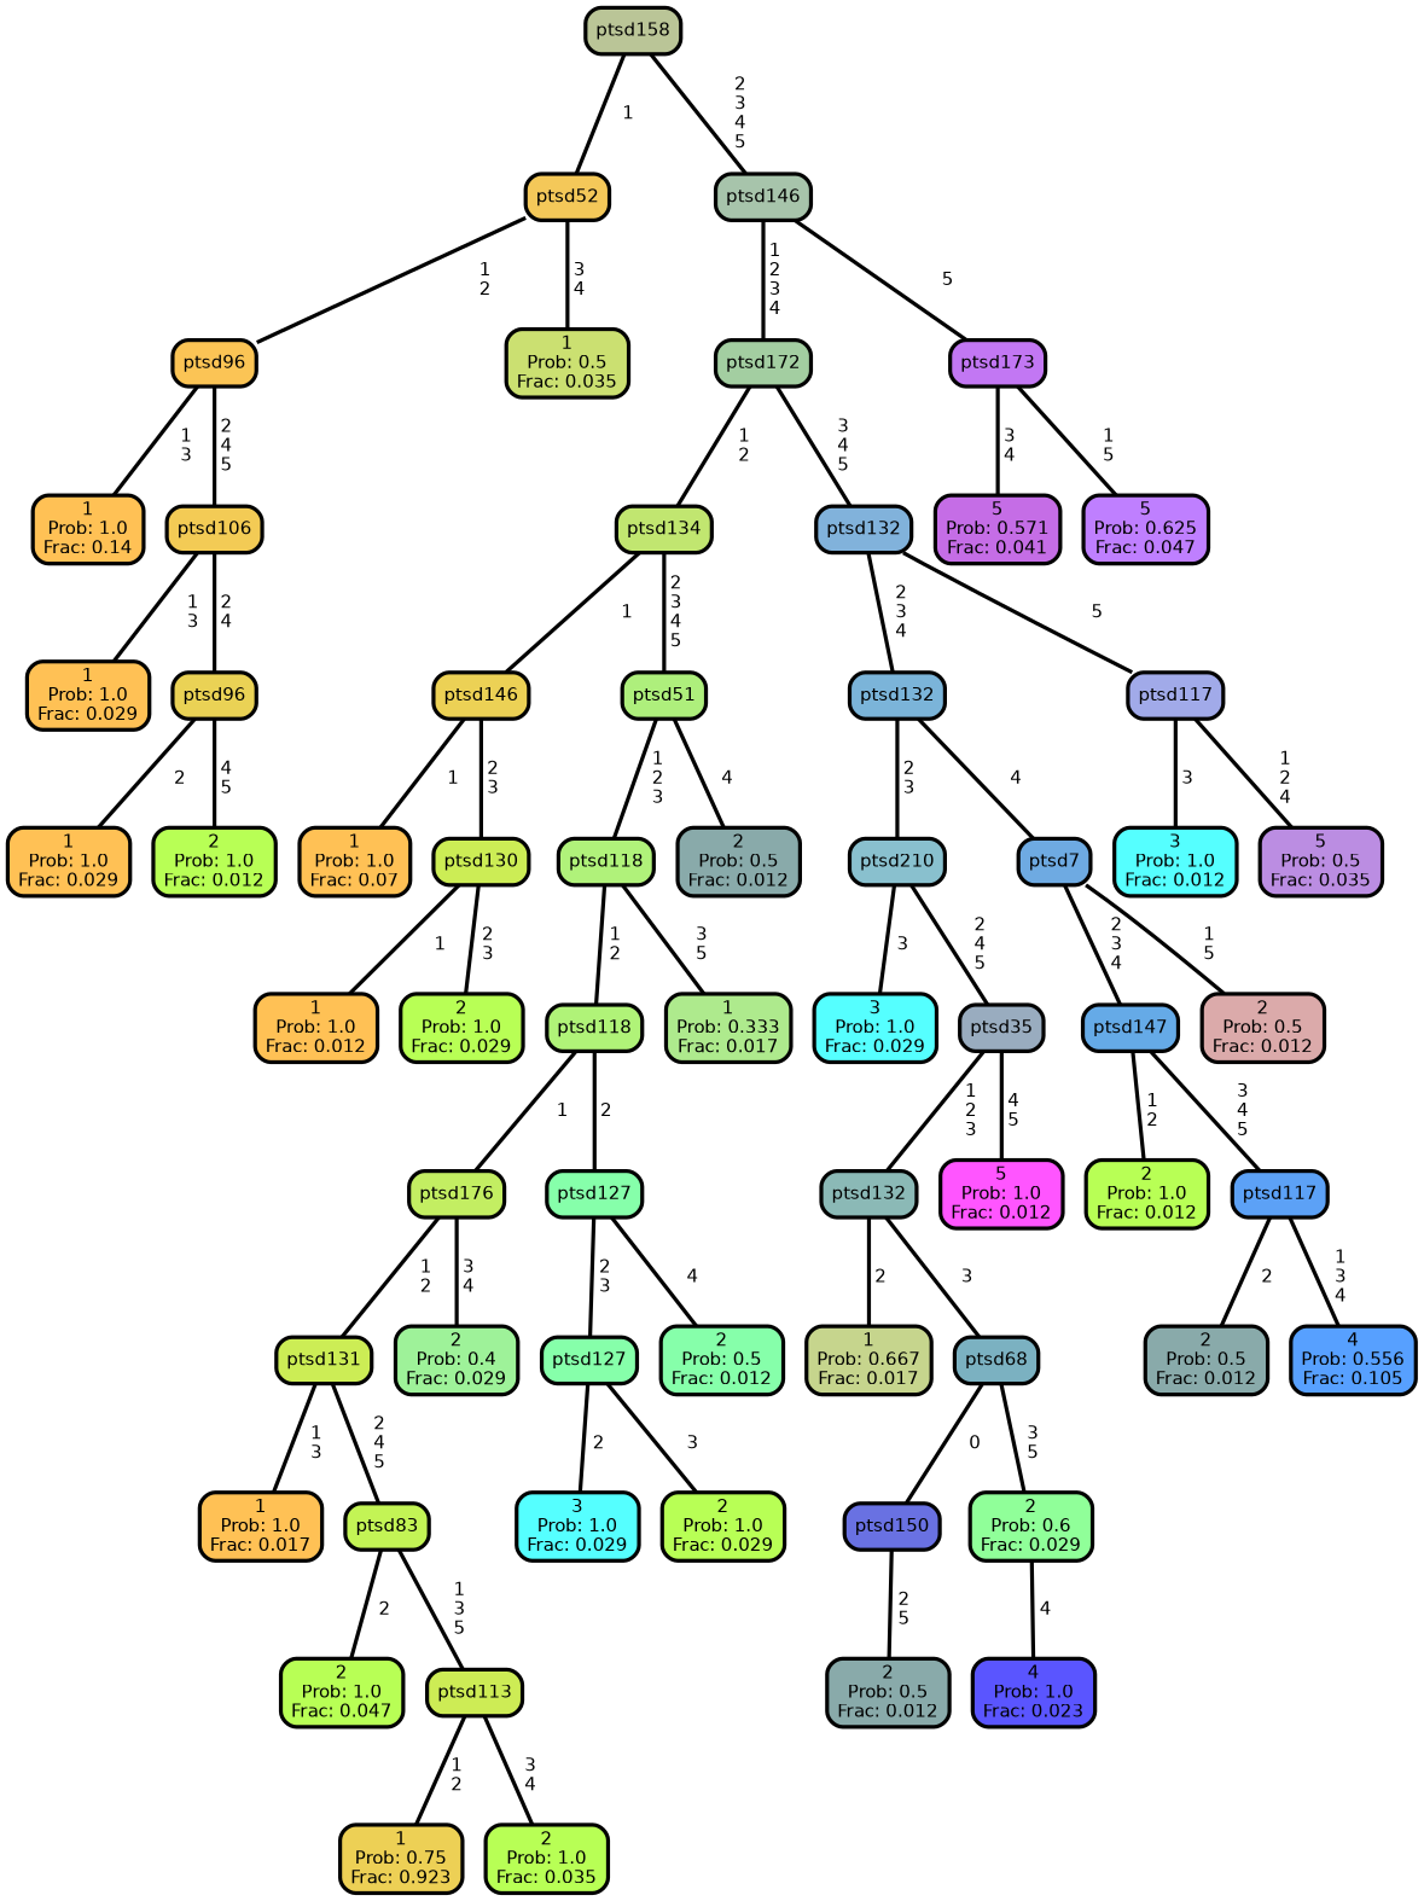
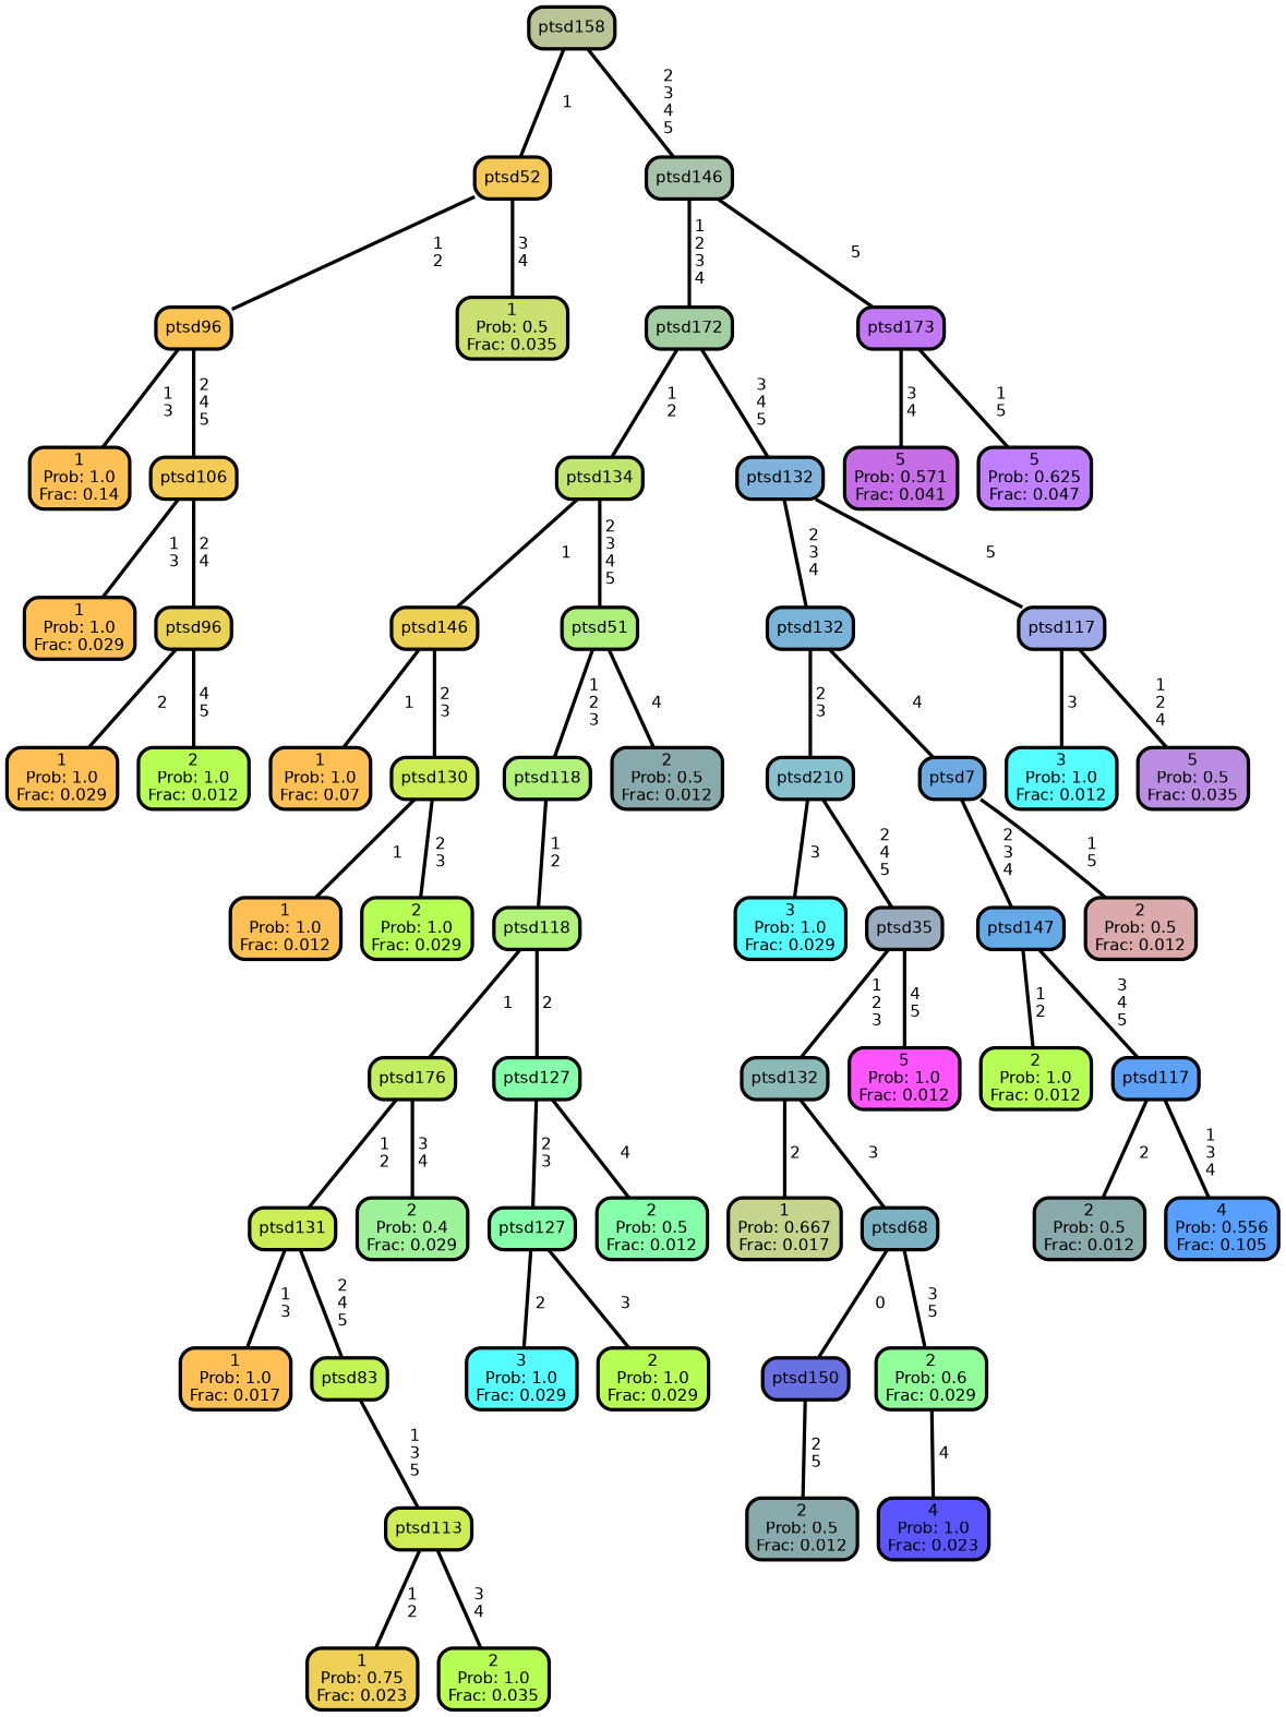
  graph {
    ranksep="0 equally"
    splines=straight
    node [color=black fillcolor="#ffc155" fontcolor=black fontname=helvetica penwidth=3 shape=box style="filled, rounded"]
    edge [color=black fontname=helvetica penwidth=3]
    n1 [label="1\nProb: 1.0\nFrac: 0.14"]
    n2 [fillcolor="#fbc455" label=ptsd96]
    n3 [fillcolor="#f3cb55" label=ptsd106]
    n4 [label="1\nProb: 1.0\nFrac: 0.029"]
    n5 [fillcolor="#ead255" label=ptsd96]
    n6 [label="1\nProb: 1.0\nFrac: 0.029"]
    n7 [fillcolor="#b8ff55" label="2\nProb: 1.0\nFrac: 0.012"]
    n8 [fillcolor="#f4c859" label=ptsd52]
    n9 [fillcolor="#cbe071" label="1\nProb: 0.5\nFrac: 0.035"]
    n10 [fillcolor="#bac597" label=ptsd158]
    n11 [fillcolor="#a7c4ab" label=ptsd146]
    n12 [fillcolor="#a3cea1" label=ptsd172]
    n13 [fillcolor="#c277f3" label=ptsd173]
    n14 [label="1\nProb: 1.0\nFrac: 0.07"]
    n15 [fillcolor="#ecd155" label=ptsd146]
    n16 [fillcolor="#cced55" label=ptsd130]
    n17 [label="1\nProb: 1.0\nFrac: 0.012"]
    n18 [fillcolor="#b8ff55" label="2\nProb: 1.0\nFrac: 0.029"]
    n19 [fillcolor="#c1e670" label=ptsd134]
    n20 [fillcolor="#aeef7c" label=ptsd51]
    n21 [fillcolor="#b0f27a" label=ptsd118]
    n22 [fillcolor="#89aaaa" label="2\nProb: 0.5\nFrac: 0.012"]
    n23 [label="1\nProb: 1.0\nFrac: 0.017"]
    n24 [fillcolor="#cced55" label=ptsd131]
    n25 [fillcolor="#c3f455" label=ptsd83]
-   n26 [fillcolor="#b8ff55" label="2\nProb: 1.0\nFrac: 0.047"]
    n27 [fillcolor="#cdec55" label=ptsd113]
-   n28 [fillcolor="#edd055" label="1\nProb: 0.75\nFrac: 0.923"]
+   n28 [fillcolor="#edd055" label="1\nProb: 0.75\nFrac: 0.023"]
    n29 [fillcolor="#b8ff55" label="2\nProb: 1.0\nFrac: 0.035"]
    n30 [fillcolor="#c3ee62" label=ptsd176]
    n31 [fillcolor="#9ef299" label="2\nProb: 0.4\nFrac: 0.029"]
    n32 [fillcolor="#b0f378" label=ptsd118]
    n33 [fillcolor="#86ffaa" label=ptsd127]
    n34 [fillcolor="#86ffaa" label=ptsd127]
    n35 [fillcolor="#86ffaa" label="2\nProb: 0.5\nFrac: 0.012"]
    n36 [fillcolor="#55ffff" label="3\nProb: 1.0\nFrac: 0.029"]
    n37 [fillcolor="#b8ff55" label="2\nProb: 1.0\nFrac: 0.029"]
-   n38 [fillcolor="#aeea8d" label="1\nProb: 0.333\nFrac: 0.017"]
    n39 [fillcolor="#81b2db" label=ptsd132]
    n40 [fillcolor="#7bb4d9" label=ptsd132]
    n41 [fillcolor="#a1aae9" label=ptsd117]
    n42 [fillcolor="#55ffff" label="3\nProb: 1.0\nFrac: 0.029"]
    n43 [fillcolor="#89c0ce" label=ptsd210]
    n44 [fillcolor="#99acbf" label=ptsd35]
    n45 [fillcolor="#8bb9b6" label=ptsd132]
    n46 [fillcolor="#ff55ff" label="5\nProb: 1.0\nFrac: 0.012"]
    n47 [fillcolor="#c6d58d" label="1\nProb: 0.667\nFrac: 0.017"]
    n48 [fillcolor="#7bb1c1" label=ptsd68]
    n49 [fillcolor="#6971e2" label=ptsd150]
    n50 [fillcolor="#90ff99" label="2\nProb: 0.6\nFrac: 0.029"]
    n51 [fillcolor="#5a55ff" label="4\nProb: 1.0\nFrac: 0.023"]
    n52 [fillcolor="#89aaaa" label="2\nProb: 0.5\nFrac: 0.012"]
    n53 [fillcolor="#6eaae2" label=ptsd7]
    n54 [fillcolor="#65aae7" label=ptsd147]
    n55 [fillcolor="#dbaaaa" label="2\nProb: 0.5\nFrac: 0.012"]
    n56 [fillcolor="#b8ff55" label="2\nProb: 1.0\nFrac: 0.012"]
    n57 [fillcolor="#5ca1f6" label=ptsd117]
    n58 [fillcolor="#89aaaa" label="2\nProb: 0.5\nFrac: 0.012"]
    n59 [fillcolor="#57a0ff" label="4\nProb: 0.556\nFrac: 0.105"]
    n60 [fillcolor="#55ffff" label="3\nProb: 1.0\nFrac: 0.012"]
    n61 [fillcolor="#bb8de2" label="5\nProb: 0.5\nFrac: 0.035"]
    n62 [fillcolor="#c56de6" label="5\nProb: 0.571\nFrac: 0.041"]
    n63 [fillcolor="#bf7fff" label="5\nProb: 0.625\nFrac: 0.047"]
    subgraph sub_1 {
      rank=same
    }
    n2 -- n1 [label=" 1\n 3"]
    n2 -- n3 [label=" 2\n 4\n 5"]
    n3 -- n4 [label=" 1\n 3"]
    n3 -- n5 [label=" 2\n 4"]
    n5 -- n6 [label=" 2"]
    n5 -- n7 [label=" 4\n 5"]
    n8 -- n2 [label=" 1\n 2"]
    n8 -- n9 [label=" 3\n 4"]
    n10 -- n8 [label=" 1"]
    n10 -- n11 [label=" 2\n 3\n 4\n 5"]
    n11 -- n12 [label=" 1\n 2\n 3\n 4"]
    n11 -- n13 [label=" 5"]
    n12 -- n19 [label=" 1\n 2"]
    n12 -- n39 [label=" 3\n 4\n 5"]
    n13 -- n62 [label=" 3\n 4"]
    n13 -- n63 [label=" 1\n 5"]
    n15 -- n14 [label=" 1"]
    n15 -- n16 [label=" 2\n 3"]
    n16 -- n17 [label=" 1"]
    n16 -- n18 [label=" 2\n 3"]
    n19 -- n15 [label=" 1"]
    n19 -- n20 [label=" 2\n 3\n 4\n 5"]
    n20 -- n21 [label=" 1\n 2\n 3"]
    n20 -- n22 [label=" 4"]
    n21 -- n32 [label=" 1\n 2"]
-   n21 -- n38 [label=" 3\n 5"]
    n24 -- n23 [label=" 1\n 3"]
    n24 -- n25 [label=" 2\n 4\n 5"]
-   n25 -- n26 [label=" 2"]
    n25 -- n27 [label=" 1\n 3\n 5"]
    n27 -- n28 [label=" 1\n 2"]
    n27 -- n29 [label=" 3\n 4"]
    n30 -- n24 [label=" 1\n 2"]
    n30 -- n31 [label=" 3\n 4"]
    n32 -- n30 [label=" 1"]
    n32 -- n33 [label=" 2"]
    n33 -- n34 [label=" 2\n 3"]
    n33 -- n35 [label=" 4"]
    n34 -- n36 [label=" 2"]
    n34 -- n37 [label=" 3"]
    n39 -- n40 [label=" 2\n 3\n 4"]
    n39 -- n41 [label=" 5"]
    n40 -- n43 [label=" 2\n 3"]
    n40 -- n53 [label=" 4"]
    n41 -- n60 [label=" 3"]
    n41 -- n61 [label=" 1\n 2\n 4"]
    n43 -- n42 [label=" 3"]
    n43 -- n44 [label=" 2\n 4\n 5"]
    n44 -- n45 [label=" 1\n 2\n 3"]
    n44 -- n46 [label=" 4\n 5"]
    n45 -- n47 [label=" 2"]
    n45 -- n48 [label=" 3"]
    n48 -- n49 [label=" 0"]
    n48 -- n50 [label=" 3\n 5"]
    n49 -- n52 [label=" 2\n 5"]
    n50 -- n51 [label=" 4"]
    n53 -- n54 [label=" 2\n 3\n 4"]
    n53 -- n55 [label=" 1\n 5"]
    n54 -- n56 [label=" 1\n 2"]
    n54 -- n57 [label=" 3\n 4\n 5"]
    n57 -- n58 [label=" 2"]
    n57 -- n59 [label=" 1\n 3\n 4"]
  }
